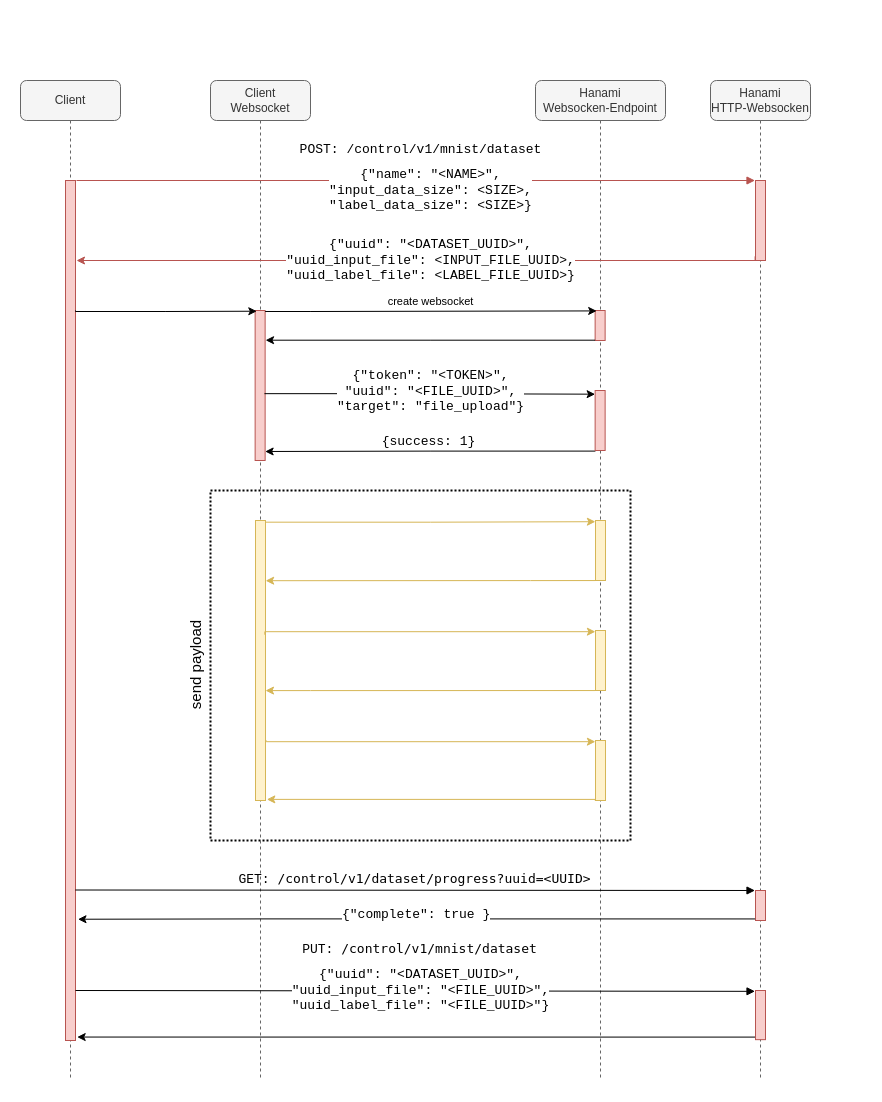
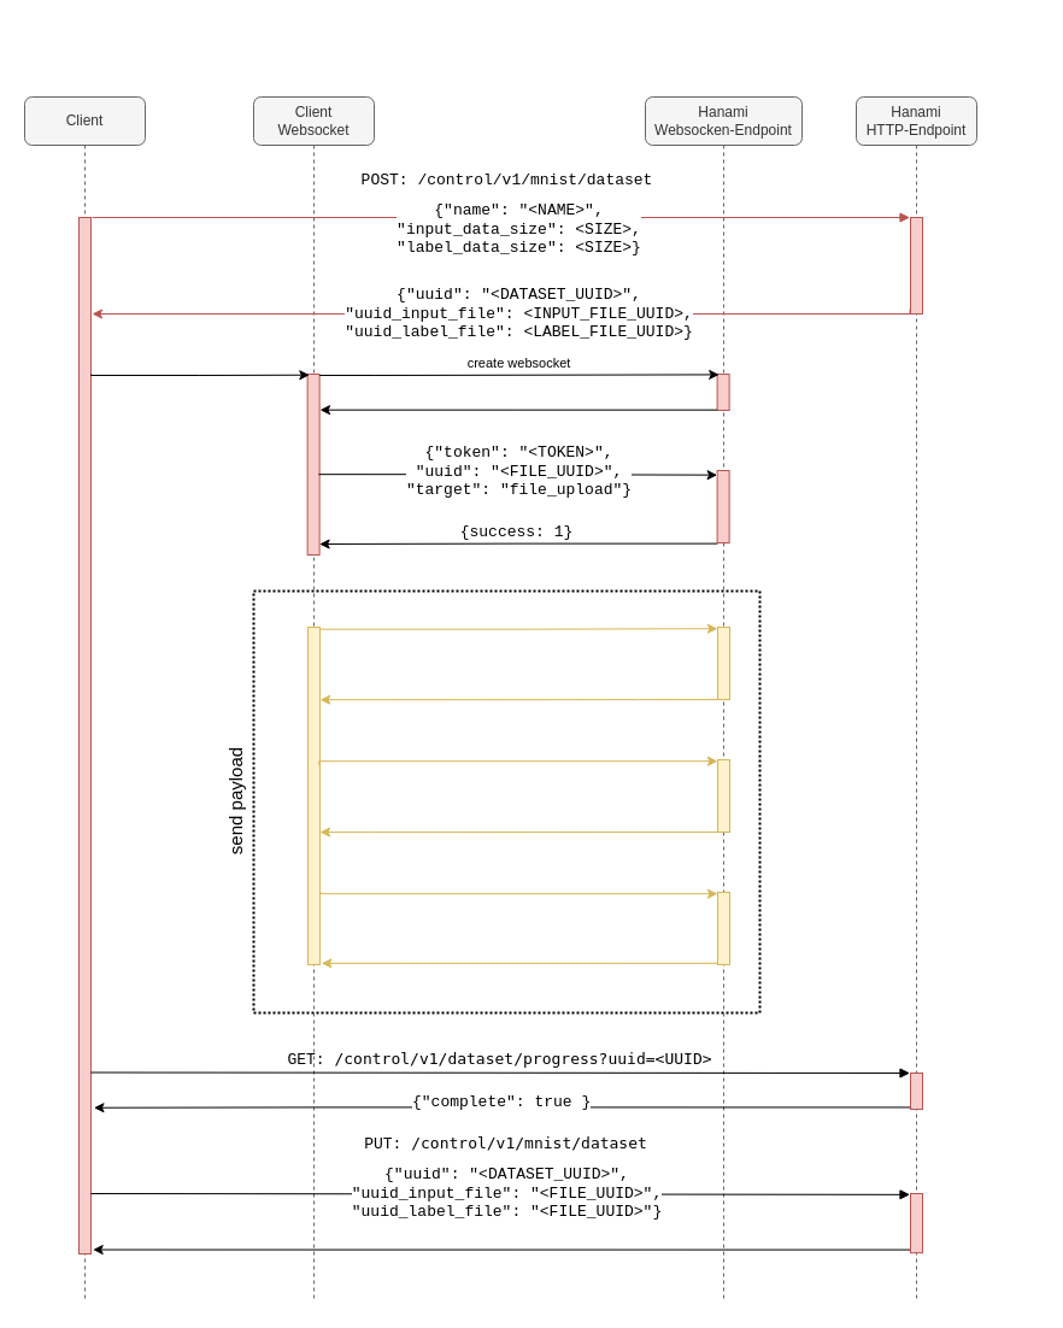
  <mxCell id="0" />
  <mxCell id="1" parent="0" />
  <mxCell id="2" value="" style="rounded=0;whiteSpace=wrap;html=1;fontSize=15;fillColor=none;dashed=1;dashPattern=1 1;strokeWidth=2;" parent="1" vertex="1"><mxGeometry x="210" y="490" width="420" height="350" as="geometry" /></mxCell>
  <mxCell id="3" value="Hanami&lt;br&gt;Websocken-Endpoint" style="shape=umlLifeline;perimeter=lifelinePerimeter;whiteSpace=wrap;html=1;container=1;collapsible=0;recursiveResize=0;outlineConnect=0;rounded=1;shadow=0;comic=0;labelBackgroundColor=none;strokeWidth=1;fontFamily=Helvetica;fontSize=12;align=center;fillColor=#f5f5f5;strokeColor=#666666;fontColor=#333333;" parent="1" vertex="1"><mxGeometry x="535" y="80" width="130" height="1000" as="geometry" /></mxCell>
  <mxCell id="4" value="" style="html=1;points=[];perimeter=orthogonalPerimeter;fillColor=#f8cecc;strokeColor=#b85450;" parent="3" vertex="1"><mxGeometry x="59.63" y="230" width="10" height="30" as="geometry" /></mxCell>
  <mxCell id="5" value="" style="html=1;points=[];perimeter=orthogonalPerimeter;rounded=0;shadow=0;comic=0;labelBackgroundColor=none;strokeWidth=1;fontFamily=Verdana;fontSize=12;align=center;fillColor=#fff2cc;strokeColor=#d6b656;" parent="3" vertex="1"><mxGeometry x="60" y="440" width="10" height="60" as="geometry" /></mxCell>
  <mxCell id="6" value="" style="html=1;points=[];perimeter=orthogonalPerimeter;rounded=0;shadow=0;comic=0;labelBackgroundColor=none;strokeWidth=1;fontFamily=Verdana;fontSize=12;align=center;fillColor=#fff2cc;strokeColor=#d6b656;" parent="3" vertex="1"><mxGeometry x="60" y="550" width="10" height="60" as="geometry" /></mxCell>
  <mxCell id="7" value="" style="html=1;points=[];perimeter=orthogonalPerimeter;rounded=0;shadow=0;comic=0;labelBackgroundColor=none;strokeWidth=1;fontFamily=Verdana;fontSize=12;align=center;fillColor=#fff2cc;strokeColor=#d6b656;" parent="3" vertex="1"><mxGeometry x="60" y="660" width="10" height="60" as="geometry" /></mxCell>
  <mxCell id="8" value="Client&lt;br&gt;Websocket" style="shape=umlLifeline;perimeter=lifelinePerimeter;whiteSpace=wrap;html=1;container=1;collapsible=0;recursiveResize=0;outlineConnect=0;rounded=1;shadow=0;comic=0;labelBackgroundColor=none;strokeWidth=1;fontFamily=Helvetica;fontSize=12;align=center;fillColor=#f5f5f5;strokeColor=#666666;fontColor=#333333;" parent="1" vertex="1"><mxGeometry x="210" y="80" width="100" height="1000" as="geometry" /></mxCell>
  <mxCell id="9" value="" style="html=1;points=[];perimeter=orthogonalPerimeter;rounded=0;shadow=0;comic=0;labelBackgroundColor=none;strokeWidth=1;fontFamily=Verdana;fontSize=12;align=center;fillColor=#f8cecc;strokeColor=#b85450;" parent="8" vertex="1"><mxGeometry x="44.63" y="230" width="10" height="150" as="geometry" /></mxCell>
  <mxCell id="10" value="" style="html=1;points=[];perimeter=orthogonalPerimeter;rounded=0;shadow=0;comic=0;labelBackgroundColor=none;strokeWidth=1;fontFamily=Verdana;fontSize=12;align=center;fillColor=#fff2cc;strokeColor=#d6b656;" parent="8" vertex="1"><mxGeometry x="45" y="440" width="10" height="280" as="geometry" /></mxCell>
  <mxCell id="11" style="edgeStyle=orthogonalEdgeStyle;rounded=0;orthogonalLoop=1;jettySize=auto;html=1;entryX=0.157;entryY=0.014;entryDx=0;entryDy=0;entryPerimeter=0;" parent="1" target="4" edge="1"><mxGeometry relative="1" as="geometry"><Array as="points"><mxPoint x="309.63" y="311" /><mxPoint x="309.63" y="311" /></Array><mxPoint x="264.63" y="311" as="sourcePoint" /></mxGeometry></mxCell>
  <mxCell id="12" value="create websocket" style="edgeLabel;html=1;align=center;verticalAlign=middle;resizable=0;points=[];" parent="11" vertex="1" connectable="0"><mxGeometry x="0.099" y="-1" relative="1" as="geometry"><mxPoint x="-17.07" y="-11.72" as="offset" /></mxGeometry></mxCell>
  <mxCell id="13" style="edgeStyle=orthogonalEdgeStyle;rounded=0;orthogonalLoop=1;jettySize=auto;html=1;entryX=1.044;entryY=0.165;entryDx=0;entryDy=0;entryPerimeter=0;" parent="1" source="4" edge="1"><mxGeometry relative="1" as="geometry"><Array as="points"><mxPoint x="429.63" y="340" /></Array><mxPoint x="265.07" y="339.7" as="targetPoint" /></mxGeometry></mxCell>
  <mxCell id="14" style="edgeStyle=orthogonalEdgeStyle;rounded=0;orthogonalLoop=1;jettySize=auto;html=1;exitX=0.031;exitY=1.01;exitDx=0;exitDy=0;exitPerimeter=0;" parent="1" source="16" edge="1"><mxGeometry relative="1" as="geometry"><mxPoint x="264.63" y="451" as="targetPoint" /><Array as="points"><mxPoint x="429.63" y="451" /></Array></mxGeometry></mxCell>
  <mxCell id="15" value="&lt;pre style=&quot;margin-top: 0px ; margin-bottom: 0px&quot;&gt;&lt;font face=&quot;Courier New&quot; style=&quot;font-size: 13px&quot;&gt;{success: 1}&lt;/font&gt;&lt;/pre&gt;" style="edgeLabel;html=1;align=center;verticalAlign=middle;resizable=0;points=[];" parent="14" vertex="1" connectable="0"><mxGeometry x="0.089" relative="1" as="geometry"><mxPoint x="12.93" y="-9.96" as="offset" /></mxGeometry></mxCell>
  <mxCell id="16" value="" style="html=1;points=[];perimeter=orthogonalPerimeter;fillColor=#f8cecc;strokeColor=#b85450;" parent="1" vertex="1"><mxGeometry x="594.63" y="390" width="10" height="60" as="geometry" /></mxCell>
  <mxCell id="17" style="edgeStyle=orthogonalEdgeStyle;rounded=0;orthogonalLoop=1;jettySize=auto;html=1;entryX=0.027;entryY=0.041;entryDx=0;entryDy=0;entryPerimeter=0;exitX=0.962;exitY=0.462;exitDx=0;exitDy=0;exitPerimeter=0;" parent="1" edge="1"><mxGeometry relative="1" as="geometry"><mxPoint x="263.97" y="393.16" as="sourcePoint" /><mxPoint x="594.62" y="393.69" as="targetPoint" /><Array as="points"><mxPoint x="429" y="393" /><mxPoint x="595" y="394" /></Array></mxGeometry></mxCell>
  <mxCell id="18" value="&lt;font face=&quot;Courier New&quot;&gt;&lt;span style=&quot;font-size: 13px&quot;&gt;{&quot;token&quot;: &quot;&amp;lt;TOKEN&amp;gt;&quot;, &lt;br&gt;&quot;uuid&quot;: &quot;&amp;lt;FILE_UUID&amp;gt;&quot;,&lt;/span&gt;&lt;br&gt;&lt;span style=&quot;font-size: 13px&quot;&gt;&quot;target&quot;: &quot;file_upload&quot;}&lt;/span&gt;&lt;/font&gt;" style="edgeLabel;html=1;align=center;verticalAlign=middle;resizable=0;points=[];fontSize=11;" parent="17" vertex="1" connectable="0"><mxGeometry x="-0.097" y="-2" relative="1" as="geometry"><mxPoint x="16.21" y="-5.17" as="offset" /></mxGeometry></mxCell>
  <mxCell id="19" value="Client" style="shape=umlLifeline;perimeter=lifelinePerimeter;whiteSpace=wrap;html=1;container=1;collapsible=0;recursiveResize=0;outlineConnect=0;rounded=1;shadow=0;comic=0;labelBackgroundColor=none;strokeWidth=1;fontFamily=Helvetica;fontSize=12;align=center;fillColor=#f5f5f5;strokeColor=#666666;fontColor=#333333;" parent="1" vertex="1"><mxGeometry x="20" y="80" width="100" height="1000" as="geometry" /></mxCell>
  <mxCell id="20" value="" style="html=1;points=[];perimeter=orthogonalPerimeter;rounded=0;shadow=0;comic=0;labelBackgroundColor=none;strokeWidth=1;fontFamily=Verdana;fontSize=12;align=center;fillColor=#f8cecc;strokeColor=#b85450;" parent="19" vertex="1"><mxGeometry x="45" y="100" width="10" height="860" as="geometry" /></mxCell>
  <mxCell id="21" style="edgeStyle=orthogonalEdgeStyle;rounded=0;orthogonalLoop=1;jettySize=auto;html=1;entryX=0.167;entryY=0.004;entryDx=0;entryDy=0;entryPerimeter=0;fontSize=11;exitX=1.037;exitY=0;exitDx=0;exitDy=0;exitPerimeter=0;" parent="1" edge="1"><mxGeometry relative="1" as="geometry"><Array as="points"><mxPoint x="74.63" y="311" /><mxPoint x="164.63" y="311" /></Array><mxPoint x="75" y="310" as="sourcePoint" /><mxPoint x="256.3" y="310.72" as="targetPoint" /></mxGeometry></mxCell>
  <mxCell id="22" style="edgeStyle=orthogonalEdgeStyle;rounded=0;orthogonalLoop=1;jettySize=auto;html=1;entryX=-0.009;entryY=0.02;entryDx=0;entryDy=0;entryPerimeter=0;fontSize=11;exitX=1.014;exitY=0.006;exitDx=0;exitDy=0;exitPerimeter=0;fillColor=#fff2cc;strokeColor=#d6b656;" parent="1" source="10" target="5" edge="1"><mxGeometry relative="1" as="geometry"><mxPoint x="270" y="523" as="sourcePoint" /></mxGeometry></mxCell>
  <mxCell id="23" style="edgeStyle=orthogonalEdgeStyle;rounded=0;orthogonalLoop=1;jettySize=auto;html=1;fontSize=11;exitX=-0.029;exitY=1.001;exitDx=0;exitDy=0;exitPerimeter=0;entryX=1.013;entryY=0.215;entryDx=0;entryDy=0;entryPerimeter=0;fillColor=#fff2cc;strokeColor=#d6b656;" parent="1" source="5" target="10" edge="1"><mxGeometry relative="1" as="geometry"><mxPoint x="270" y="578" as="targetPoint" /><Array as="points"><mxPoint x="530" y="580" /></Array></mxGeometry></mxCell>
  <mxCell id="24" value="send payload" style="text;html=1;align=center;verticalAlign=middle;resizable=0;points=[];autosize=1;fontSize=15;rotation=-90;" parent="1" vertex="1"><mxGeometry x="140" y="655" width="110" height="20" as="geometry" /></mxCell>
  <mxCell id="25" value="&lt;pre style=&quot;margin-top: 0px ; margin-bottom: 0px ; font-size: 13px&quot;&gt;&lt;font face=&quot;Courier New&quot; style=&quot;font-size: 13px&quot;&gt;PUT: &lt;/font&gt;/control/v1/mnist/dataset&lt;/pre&gt;" style="html=1;verticalAlign=bottom;endArrow=block;entryX=-0.048;entryY=0.005;labelBackgroundColor=none;fontFamily=Verdana;fontSize=12;edgeStyle=elbowEdgeStyle;elbow=vertical;entryDx=0;entryDy=0;entryPerimeter=0;exitX=0.887;exitY=0.906;exitDx=0;exitDy=0;exitPerimeter=0;" parent="1" target="34" edge="1"><mxGeometry x="0.012" y="31" relative="1" as="geometry"><mxPoint x="75" y="990" as="sourcePoint" /><mxPoint x="-44.1" y="721.1" as="targetPoint" /><Array as="points"><mxPoint x="782.3" y="990.84" /><mxPoint x="642.3" y="750.84" /></Array><mxPoint as="offset" /></mxGeometry></mxCell>
  <mxCell id="26" style="edgeStyle=orthogonalEdgeStyle;rounded=0;orthogonalLoop=1;jettySize=auto;html=1;exitX=-0.04;exitY=0.948;exitDx=0;exitDy=0;exitPerimeter=0;entryX=1.167;entryY=0.996;entryDx=0;entryDy=0;entryPerimeter=0;" parent="1" source="34" target="20" edge="1"><mxGeometry relative="1" as="geometry"><mxPoint x="76.6" y="1020.96" as="targetPoint" /><Array as="points" /></mxGeometry></mxCell>
  <mxCell id="27" style="edgeStyle=orthogonalEdgeStyle;rounded=0;orthogonalLoop=1;jettySize=auto;html=1;fontSize=11;exitX=-0.029;exitY=1.001;exitDx=0;exitDy=0;exitPerimeter=0;fillColor=#fff2cc;strokeColor=#d6b656;" parent="1" source="6" target="10" edge="1"><mxGeometry relative="1" as="geometry"><mxPoint x="375.34" y="689.58" as="targetPoint" /><Array as="points"><mxPoint x="310" y="690" /><mxPoint x="310" y="690" /></Array></mxGeometry></mxCell>
  <mxCell id="28" style="edgeStyle=orthogonalEdgeStyle;rounded=0;orthogonalLoop=1;jettySize=auto;html=1;entryX=-0.009;entryY=0.02;entryDx=0;entryDy=0;entryPerimeter=0;fontSize=11;exitX=0.933;exitY=0.408;exitDx=0;exitDy=0;exitPerimeter=0;fillColor=#fff2cc;strokeColor=#d6b656;" parent="1" source="10" target="6" edge="1"><mxGeometry relative="1" as="geometry"><mxPoint x="345.14" y="636.08" as="sourcePoint" /><Array as="points"><mxPoint x="264" y="631" /></Array></mxGeometry></mxCell>
  <mxCell id="29" style="edgeStyle=orthogonalEdgeStyle;rounded=0;orthogonalLoop=1;jettySize=auto;html=1;entryX=-0.009;entryY=0.02;entryDx=0;entryDy=0;entryPerimeter=0;fontSize=11;fillColor=#fff2cc;strokeColor=#d6b656;exitX=1.067;exitY=0.785;exitDx=0;exitDy=0;exitPerimeter=0;" parent="1" source="10" target="7" edge="1"><mxGeometry relative="1" as="geometry"><mxPoint x="345.14" y="746.08" as="sourcePoint" /><Array as="points"><mxPoint x="266" y="741" /></Array></mxGeometry></mxCell>
  <mxCell id="30" style="edgeStyle=orthogonalEdgeStyle;rounded=0;orthogonalLoop=1;jettySize=auto;html=1;fontSize=11;exitX=-0.029;exitY=1.001;exitDx=0;exitDy=0;exitPerimeter=0;fillColor=#fff2cc;strokeColor=#d6b656;entryX=1.133;entryY=0.996;entryDx=0;entryDy=0;entryPerimeter=0;" parent="1" source="7" target="10" edge="1"><mxGeometry relative="1" as="geometry"><mxPoint x="345.34" y="804.58" as="targetPoint" /><Array as="points"><mxPoint x="595" y="799" /></Array></mxGeometry></mxCell>
  <mxCell id="31" value="&lt;pre style=&quot;margin-top: 0px ; margin-bottom: 0px ; font-size: 13px&quot;&gt;&lt;font face=&quot;Courier New&quot;&gt;GET: &lt;/font&gt;/control/v1/dataset/progress?uuid=&amp;lt;UUID&amp;gt;&lt;/pre&gt;" style="html=1;verticalAlign=bottom;endArrow=block;entryX=-0.048;entryY=0.005;labelBackgroundColor=none;fontFamily=Verdana;fontSize=12;edgeStyle=elbowEdgeStyle;elbow=vertical;entryDx=0;entryDy=0;entryPerimeter=0;exitX=0.981;exitY=0.825;exitDx=0;exitDy=0;exitPerimeter=0;" parent="1" source="20" target="35" edge="1"><mxGeometry relative="1" as="geometry"><mxPoint x="148.833" y="895" as="sourcePoint" /><mxPoint x="673.6" y="705.26" as="targetPoint" /><Array as="points"><mxPoint x="340" y="890" /><mxPoint x="860" y="895" /><mxPoint x="720" y="655" /></Array></mxGeometry></mxCell>
- <mxCell id="32" value="Hanami&lt;br&gt;HTTP-Websocken" style="shape=umlLifeline;perimeter=lifelinePerimeter;whiteSpace=wrap;html=1;container=1;collapsible=0;recursiveResize=0;outlineConnect=0;rounded=1;shadow=0;comic=0;labelBackgroundColor=none;strokeWidth=1;fontFamily=Helvetica;fontSize=12;align=center;fillColor=#f5f5f5;strokeColor=#666666;fontColor=#333333;" parent="1" vertex="1"><mxGeometry x="710" y="80" width="100" height="1000" as="geometry" /></mxCell>
+ <mxCell id="32" value="Hanami&lt;br&gt;HTTP-Endpoint" style="shape=umlLifeline;perimeter=lifelinePerimeter;whiteSpace=wrap;html=1;container=1;collapsible=0;recursiveResize=0;outlineConnect=0;rounded=1;shadow=0;comic=0;labelBackgroundColor=none;strokeWidth=1;fontFamily=Helvetica;fontSize=12;align=center;fillColor=#f5f5f5;strokeColor=#666666;fontColor=#333333;" parent="1" vertex="1"><mxGeometry x="710" y="80" width="100" height="1000" as="geometry" /></mxCell>
  <mxCell id="33" value="" style="html=1;points=[];perimeter=orthogonalPerimeter;rounded=0;shadow=0;comic=0;labelBackgroundColor=none;strokeWidth=1;fontFamily=Verdana;fontSize=12;align=center;fillColor=#f8cecc;strokeColor=#b85450;" parent="32" vertex="1"><mxGeometry x="45" y="100" width="10" height="80" as="geometry" /></mxCell>
  <mxCell id="34" value="" style="html=1;points=[];perimeter=orthogonalPerimeter;rounded=0;shadow=0;comic=0;labelBackgroundColor=none;strokeWidth=1;fontFamily=Verdana;fontSize=12;align=center;fillColor=#f8cecc;strokeColor=#b85450;" parent="32" vertex="1"><mxGeometry x="45" y="910" width="10" height="49.16" as="geometry" /></mxCell>
  <mxCell id="35" value="" style="html=1;points=[];perimeter=orthogonalPerimeter;rounded=0;shadow=0;comic=0;labelBackgroundColor=none;strokeWidth=1;fontFamily=Verdana;fontSize=12;align=center;fillColor=#f8cecc;strokeColor=#b85450;" parent="32" vertex="1"><mxGeometry x="45" y="810" width="10" height="30" as="geometry" /></mxCell>
  <mxCell id="36" value="&lt;pre style=&quot;margin-top: 0px ; margin-bottom: 0px&quot;&gt;&lt;pre style=&quot;margin-top: 0px ; margin-bottom: 0px&quot;&gt;&lt;font face=&quot;Courier New&quot; style=&quot;font-size: 13px&quot;&gt;POST: &lt;/font&gt;&lt;font face=&quot;Courier New&quot;&gt;&lt;span style=&quot;font-size: 13px&quot;&gt;/control/v1/mnist/dataset&lt;/span&gt;&lt;/font&gt;&lt;/pre&gt;&lt;/pre&gt;" style="html=1;verticalAlign=bottom;endArrow=block;entryX=-0.048;entryY=0.005;labelBackgroundColor=none;fontFamily=Verdana;fontSize=12;edgeStyle=elbowEdgeStyle;elbow=vertical;entryDx=0;entryDy=0;entryPerimeter=0;fillColor=#f8cecc;strokeColor=#b85450;" parent="1" target="33" edge="1"><mxGeometry x="0.013" y="20" relative="1" as="geometry"><mxPoint x="76" y="180" as="sourcePoint" /><mxPoint x="753.56" y="70.26" as="targetPoint" /><Array as="points"><mxPoint x="420" y="180" /><mxPoint x="539.96" y="250" /><mxPoint x="799.96" y="20" /></Array><mxPoint as="offset" /></mxGeometry></mxCell>
  <mxCell id="37" style="edgeStyle=orthogonalEdgeStyle;rounded=0;orthogonalLoop=1;jettySize=auto;html=1;exitX=-0.04;exitY=0.948;exitDx=0;exitDy=0;exitPerimeter=0;fillColor=#f8cecc;strokeColor=#b85450;" parent="1" source="33" edge="1"><mxGeometry relative="1" as="geometry"><mxPoint x="76" y="260" as="targetPoint" /><Array as="points"><mxPoint x="755" y="260" /><mxPoint x="76" y="260" /></Array></mxGeometry></mxCell>
  <mxCell id="38" value="&lt;font face=&quot;Courier New&quot;&gt;&lt;span style=&quot;font-size: 13px&quot;&gt;{&quot;name&quot;: &quot;&amp;lt;NAME&amp;gt;&quot;, &lt;/span&gt;&lt;br&gt;&lt;span style=&quot;font-size: 13px&quot;&gt;&quot;input_data_size&quot;: &amp;lt;SIZE&amp;gt;,&lt;/span&gt;&lt;br&gt;&lt;span style=&quot;font-size: 13px&quot;&gt;&quot;label_data_size&quot;: &amp;lt;SIZE&amp;gt;}&lt;/span&gt;&lt;/font&gt;" style="edgeLabel;html=1;align=center;verticalAlign=middle;resizable=0;points=[];fontSize=11;" parent="1" vertex="1" connectable="0"><mxGeometry x="429.997" y="189.996" as="geometry" /></mxCell>
  <mxCell id="39" value="&lt;span style=&quot;font-family: &amp;#34;courier new&amp;#34; ; font-size: 13px&quot;&gt;{&quot;uuid&quot;: &quot;&amp;lt;DATASET_UUID&amp;gt;&quot;&lt;/span&gt;&lt;font face=&quot;Courier New&quot;&gt;&lt;span style=&quot;font-size: 13px&quot;&gt;, &lt;/span&gt;&lt;br&gt;&lt;span style=&quot;font-size: 13px&quot;&gt;&quot;uuid_input_file&quot;:&amp;nbsp;&lt;/span&gt;&lt;/font&gt;&lt;span style=&quot;font-family: &amp;#34;courier new&amp;#34; ; font-size: 13px&quot;&gt;&quot;&amp;lt;FILE_UUID&amp;gt;&quot;&lt;/span&gt;&lt;font face=&quot;Courier New&quot;&gt;&lt;span style=&quot;font-size: 13px&quot;&gt;,&lt;/span&gt;&lt;br&gt;&lt;span style=&quot;font-size: 13px&quot;&gt;&quot;uuid_label_file&quot;: &quot;&amp;lt;FILE_UUID&amp;gt;&quot;}&lt;/span&gt;&lt;/font&gt;" style="edgeLabel;html=1;align=center;verticalAlign=middle;resizable=0;points=[];fontSize=11;" parent="1" vertex="1" connectable="0"><mxGeometry x="419.997" y="989.996" as="geometry" /></mxCell>
  <mxCell id="40" value="&lt;font face=&quot;Courier New&quot;&gt;&lt;span style=&quot;font-size: 13px&quot;&gt;{&quot;uuid&quot;: &quot;&amp;lt;DATASET_UUID&amp;gt;&quot;, &lt;/span&gt;&lt;br&gt;&lt;span style=&quot;font-size: 13px&quot;&gt;&quot;uuid_input_file&quot;: &amp;lt;INPUT_FILE_UUID&amp;gt;,&lt;/span&gt;&lt;br&gt;&lt;span style=&quot;font-size: 13px&quot;&gt;&quot;uuid_label_file&quot;: &amp;lt;&lt;/span&gt;&lt;/font&gt;&lt;span style=&quot;font-family: &amp;#34;courier new&amp;#34; ; font-size: 13px&quot;&gt;LABEL_FILE_UUID&lt;/span&gt;&lt;font face=&quot;Courier New&quot;&gt;&lt;span style=&quot;font-size: 13px&quot;&gt;&amp;gt;}&lt;/span&gt;&lt;/font&gt;" style="edgeLabel;html=1;align=center;verticalAlign=middle;resizable=0;points=[];fontSize=11;" vertex="1" connectable="0" parent="1"><mxGeometry x="429.997" y="259.996" as="geometry" /></mxCell>
  <mxCell id="41" style="edgeStyle=orthogonalEdgeStyle;rounded=0;orthogonalLoop=1;jettySize=auto;html=1;exitX=-0.04;exitY=0.948;exitDx=0;exitDy=0;exitPerimeter=0;entryX=1.249;entryY=0.859;entryDx=0;entryDy=0;entryPerimeter=0;" edge="1" parent="1" source="35" target="20"><mxGeometry relative="1" as="geometry"><mxPoint x="75" y="918.4" as="targetPoint" /><Array as="points"><mxPoint x="260" y="918" /></Array><mxPoint x="754.6" y="918.44" as="sourcePoint" /></mxGeometry></mxCell>
  <mxCell id="42" value="&lt;span style=&quot;color: rgb(0 , 0 , 0) ; font-family: &amp;#34;courier new&amp;#34; ; font-size: 13px ; font-style: normal ; font-weight: 400 ; letter-spacing: normal ; text-align: center ; text-indent: 0px ; text-transform: none ; word-spacing: 0px ; background-color: rgb(255 , 255 , 255) ; display: inline ; float: none&quot;&gt;{&quot;complete&quot;: true }&lt;/span&gt;" style="text;whiteSpace=wrap;html=1;" vertex="1" parent="1"><mxGeometry x="340" y="900" width="160" height="30" as="geometry" /></mxCell>
